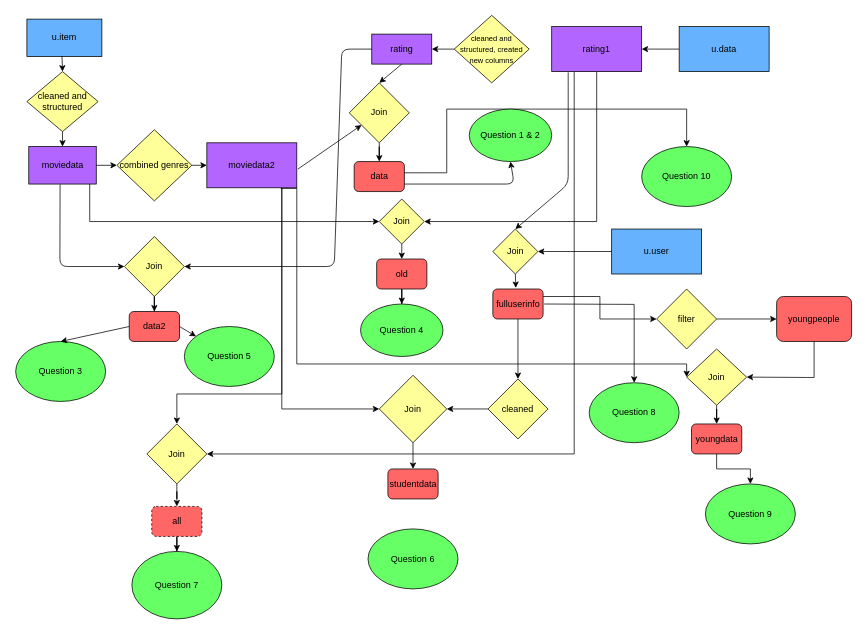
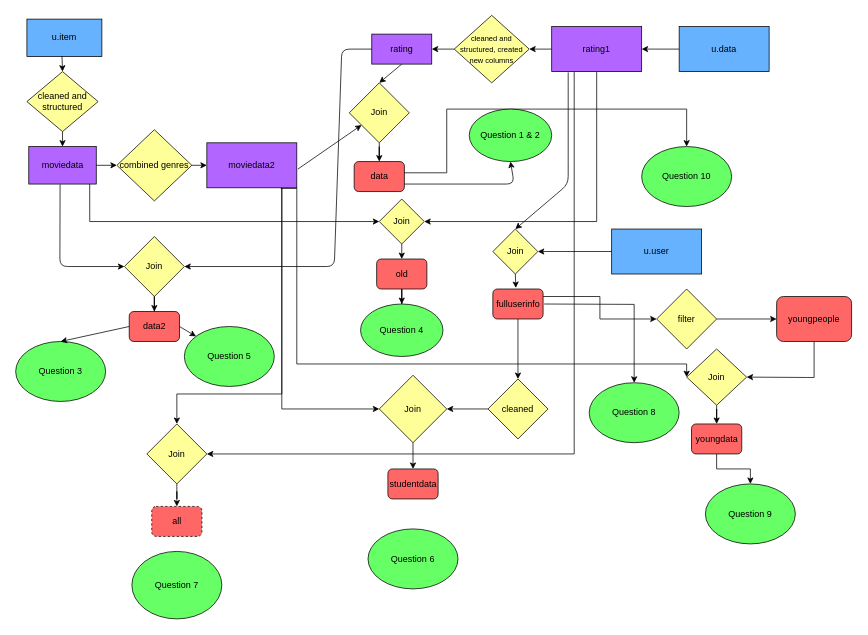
  <mxCell id="0" />
  <mxCell id="1" parent="0" />
  <mxCell id="2" value="cleaned and structured" style="rhombus;whiteSpace=wrap;html=1;fillColor=#FFFF99;" vertex="1" parent="1"><mxGeometry x="35" y="95" width="95" height="80" as="geometry" /></mxCell>
  <mxCell id="3" value="u.item" style="rounded=0;whiteSpace=wrap;html=1;fillColor=#66B2FF;" vertex="1" parent="1"><mxGeometry x="35" y="25" width="100" height="50" as="geometry" /></mxCell>
  <mxCell id="4" style="edgeStyle=orthogonalEdgeStyle;rounded=0;orthogonalLoop=1;jettySize=auto;html=1;exitX=0.903;exitY=0.982;exitDx=0;exitDy=0;entryX=0;entryY=0.5;entryDx=0;entryDy=0;exitPerimeter=0;" edge="1" parent="1" source="5" target="33"><mxGeometry relative="1" as="geometry"><Array as="points"><mxPoint x="119" y="295" /></Array></mxGeometry></mxCell>
  <mxCell id="5" value="moviedata" style="rounded=0;whiteSpace=wrap;html=1;fillColor=#B266FF;" vertex="1" parent="1"><mxGeometry x="37.5" y="195" width="90" height="50" as="geometry" /></mxCell>
  <mxCell id="6" value="" style="endArrow=classic;html=1;exitX=0.468;exitY=0.985;exitDx=0;exitDy=0;exitPerimeter=0;entryX=0.5;entryY=0;entryDx=0;entryDy=0;" edge="1" parent="1" source="3" target="2"><mxGeometry width="50" height="50" relative="1" as="geometry"><mxPoint x="245" y="125" as="sourcePoint" /><mxPoint x="295" y="75" as="targetPoint" /></mxGeometry></mxCell>
  <mxCell id="7" style="edgeStyle=orthogonalEdgeStyle;rounded=0;orthogonalLoop=1;jettySize=auto;html=1;entryX=0;entryY=0.5;entryDx=0;entryDy=0;" edge="1" parent="1" source="10" target="47"><mxGeometry relative="1" as="geometry"><Array as="points"><mxPoint x="375" y="545" /><mxPoint x="505" y="545" /></Array></mxGeometry></mxCell>
  <mxCell id="8" style="edgeStyle=orthogonalEdgeStyle;rounded=0;orthogonalLoop=1;jettySize=auto;html=1;" edge="1" parent="1" source="10" target="51"><mxGeometry relative="1" as="geometry"><Array as="points"><mxPoint x="375" y="525" /><mxPoint x="235" y="525" /></Array></mxGeometry></mxCell>
  <mxCell id="9" style="edgeStyle=orthogonalEdgeStyle;rounded=0;orthogonalLoop=1;jettySize=auto;html=1;exitX=0.821;exitY=1.013;exitDx=0;exitDy=0;exitPerimeter=0;entryX=0;entryY=0.5;entryDx=0;entryDy=0;" edge="1" parent="1" source="10" target="58"><mxGeometry relative="1" as="geometry"><mxPoint x="945" y="495" as="targetPoint" /><Array as="points"><mxPoint x="395" y="251" /><mxPoint x="395" y="485" /><mxPoint x="915" y="485" /></Array></mxGeometry></mxCell>
  <mxCell id="10" value="" style="rounded=0;whiteSpace=wrap;html=1;fillColor=#B266FF;" vertex="1" parent="1"><mxGeometry x="275" y="190" width="120" height="60" as="geometry" /></mxCell>
  <mxCell id="11" value="moviedata2" style="text;html=1;strokeColor=none;fillColor=none;align=center;verticalAlign=middle;whiteSpace=wrap;rounded=0;" vertex="1" parent="1"><mxGeometry x="315" y="210" width="40" height="20" as="geometry" /></mxCell>
  <mxCell id="12" value="" style="endArrow=classic;html=1;entryX=0;entryY=0.5;entryDx=0;entryDy=0;" edge="1" parent="1" source="5" target="17"><mxGeometry width="50" height="50" relative="1" as="geometry"><mxPoint x="375" y="215" as="sourcePoint" /><mxPoint x="425" y="165" as="targetPoint" /></mxGeometry></mxCell>
  <mxCell id="13" style="edgeStyle=orthogonalEdgeStyle;rounded=0;orthogonalLoop=1;jettySize=auto;html=1;exitX=0.5;exitY=1;exitDx=0;exitDy=0;entryX=1;entryY=0.5;entryDx=0;entryDy=0;" edge="1" parent="1" source="61" target="33"><mxGeometry relative="1" as="geometry"><mxPoint x="794.952" y="335" as="targetPoint" /></mxGeometry></mxCell>
  <mxCell id="14" style="edgeStyle=orthogonalEdgeStyle;rounded=0;orthogonalLoop=1;jettySize=auto;html=1;entryX=1;entryY=0.5;entryDx=0;entryDy=0;" edge="1" parent="1" source="61" target="51"><mxGeometry relative="1" as="geometry"><mxPoint x="785" y="485" as="targetPoint" /><Array as="points"><mxPoint x="765" y="605" /></Array></mxGeometry></mxCell>
  <mxCell id="15" value="rating" style="rounded=0;whiteSpace=wrap;html=1;fillColor=#B266FF;" vertex="1" parent="1"><mxGeometry x="495" y="45" width="80" height="40" as="geometry" /></mxCell>
  <mxCell id="16" style="edgeStyle=orthogonalEdgeStyle;rounded=0;orthogonalLoop=1;jettySize=auto;html=1;exitX=0.5;exitY=1;exitDx=0;exitDy=0;entryX=0.5;entryY=0;entryDx=0;entryDy=0;" edge="1" parent="1" source="2" target="5"><mxGeometry relative="1" as="geometry" /></mxCell>
  <mxCell id="17" value="combined genres" style="rhombus;whiteSpace=wrap;html=1;fillColor=#FFFF99;" vertex="1" parent="1"><mxGeometry x="155" y="172.5" width="100" height="95" as="geometry" /></mxCell>
  <mxCell id="18" value="" style="endArrow=classic;html=1;exitX=1;exitY=0.5;exitDx=0;exitDy=0;entryX=0;entryY=0.5;entryDx=0;entryDy=0;" edge="1" parent="1" source="17" target="10"><mxGeometry width="50" height="50" relative="1" as="geometry"><mxPoint x="315" y="215" as="sourcePoint" /><mxPoint x="365" y="165" as="targetPoint" /></mxGeometry></mxCell>
  <mxCell id="19" value="&lt;font style=&quot;font-size: 10px&quot;&gt;cleaned and structured, created new columns&lt;/font&gt;" style="rhombus;whiteSpace=wrap;html=1;fillColor=#FFFF99;" vertex="1" parent="1"><mxGeometry x="605" y="20" width="100" height="90" as="geometry" /></mxCell>
+ <mxCell id="20" value="" style="endArrow=classic;html=1;exitX=0;exitY=0.5;exitDx=0;exitDy=0;entryX=1;entryY=0.5;entryDx=0;entryDy=0;" edge="1" parent="1" source="61" target="19"><mxGeometry width="50" height="50" relative="1" as="geometry"><mxPoint x="415" y="215" as="sourcePoint" /><mxPoint x="465" y="165" as="targetPoint" /></mxGeometry></mxCell>
  <mxCell id="21" value="" style="endArrow=classic;html=1;entryX=1;entryY=0.5;entryDx=0;entryDy=0;exitX=0;exitY=0.5;exitDx=0;exitDy=0;" edge="1" parent="1" source="19" target="15"><mxGeometry width="50" height="50" relative="1" as="geometry"><mxPoint x="415" y="215" as="sourcePoint" /><mxPoint x="465" y="165" as="targetPoint" /></mxGeometry></mxCell>
  <mxCell id="22" style="edgeStyle=orthogonalEdgeStyle;rounded=0;orthogonalLoop=1;jettySize=auto;html=1;entryX=0.5;entryY=0;entryDx=0;entryDy=0;exitX=0.5;exitY=0;exitDx=0;exitDy=0;" edge="1" parent="1" source="63" target="60"><mxGeometry relative="1" as="geometry"><mxPoint x="915" y="265" as="targetPoint" /><Array as="points"><mxPoint x="595" y="230" /><mxPoint x="595" y="145" /><mxPoint x="915" y="145" /></Array></mxGeometry></mxCell>
  <mxCell id="23" style="edgeStyle=orthogonalEdgeStyle;rounded=0;orthogonalLoop=1;jettySize=auto;html=1;" edge="1" parent="1" source="24" target="63"><mxGeometry relative="1" as="geometry" /></mxCell>
  <mxCell id="24" value="Join" style="rhombus;whiteSpace=wrap;html=1;fillColor=#FFFF99;" vertex="1" parent="1"><mxGeometry x="465" y="110" width="80" height="80" as="geometry" /></mxCell>
  <mxCell id="25" value="" style="endArrow=classic;html=1;exitX=1.012;exitY=0.584;exitDx=0;exitDy=0;exitPerimeter=0;" edge="1" parent="1" source="10" target="24"><mxGeometry width="50" height="50" relative="1" as="geometry"><mxPoint x="415" y="255" as="sourcePoint" /><mxPoint x="465" y="205" as="targetPoint" /></mxGeometry></mxCell>
  <mxCell id="26" value="" style="endArrow=classic;html=1;exitX=0.5;exitY=1;exitDx=0;exitDy=0;entryX=0.5;entryY=0;entryDx=0;entryDy=0;" edge="1" parent="1" source="15" target="24"><mxGeometry width="50" height="50" relative="1" as="geometry"><mxPoint x="415" y="255" as="sourcePoint" /><mxPoint x="535" y="180" as="targetPoint" /></mxGeometry></mxCell>
  <mxCell id="27" value="Question 1 &amp;amp; 2" style="ellipse;whiteSpace=wrap;html=1;fillColor=#66FF66;" vertex="1" parent="1"><mxGeometry x="625" y="145" width="110" height="70" as="geometry" /></mxCell>
  <mxCell id="28" style="edgeStyle=orthogonalEdgeStyle;rounded=0;orthogonalLoop=1;jettySize=auto;html=1;entryX=0.5;entryY=0;entryDx=0;entryDy=0;" edge="1" parent="1" source="73" target="62"><mxGeometry relative="1" as="geometry" /></mxCell>
  <mxCell id="29" value="" style="endArrow=classic;html=1;exitX=0.464;exitY=1.01;exitDx=0;exitDy=0;exitPerimeter=0;entryX=0;entryY=0.5;entryDx=0;entryDy=0;" edge="1" parent="1" source="5" target="73"><mxGeometry width="50" height="50" relative="1" as="geometry"><mxPoint x="355" y="355" as="sourcePoint" /><mxPoint x="405" y="305" as="targetPoint" /><Array as="points"><mxPoint x="79" y="355" /></Array></mxGeometry></mxCell>
  <mxCell id="30" value="" style="endArrow=classic;html=1;exitX=0;exitY=0.5;exitDx=0;exitDy=0;entryX=1;entryY=0.5;entryDx=0;entryDy=0;" edge="1" parent="1" source="15" target="73"><mxGeometry width="50" height="50" relative="1" as="geometry"><mxPoint x="355" y="355" as="sourcePoint" /><mxPoint x="405" y="305" as="targetPoint" /><Array as="points"><mxPoint x="455" y="65" /><mxPoint x="445" y="355" /></Array></mxGeometry></mxCell>
  <mxCell id="31" value="Question 3" style="ellipse;whiteSpace=wrap;html=1;fillColor=#66FF66;" vertex="1" parent="1"><mxGeometry x="20" y="455" width="120" height="80" as="geometry" /></mxCell>
  <mxCell id="32" value="" style="endArrow=classic;html=1;exitX=0;exitY=0.5;exitDx=0;exitDy=0;entryX=0.5;entryY=0;entryDx=0;entryDy=0;" edge="1" parent="1" source="62" target="31"><mxGeometry width="50" height="50" relative="1" as="geometry"><mxPoint x="355" y="495" as="sourcePoint" /><mxPoint x="405" y="445" as="targetPoint" /></mxGeometry></mxCell>
  <mxCell id="33" value="Join" style="rhombus;whiteSpace=wrap;html=1;fillColor=#FFFF99;" vertex="1" parent="1"><mxGeometry x="505" y="265" width="60" height="60" as="geometry" /></mxCell>
  <mxCell id="34" value="Question 4" style="ellipse;whiteSpace=wrap;html=1;fillColor=#66FF66;" vertex="1" parent="1"><mxGeometry x="480" y="405" width="110" height="70" as="geometry" /></mxCell>
  <mxCell id="35" value="" style="endArrow=classic;html=1;exitX=0.5;exitY=1;exitDx=0;exitDy=0;entryX=0.5;entryY=0;entryDx=0;entryDy=0;" edge="1" parent="1" source="33" target="66"><mxGeometry width="50" height="50" relative="1" as="geometry"><mxPoint x="555" y="405" as="sourcePoint" /><mxPoint x="605" y="355" as="targetPoint" /></mxGeometry></mxCell>
  <mxCell id="36" value="Question 5" style="ellipse;whiteSpace=wrap;html=1;fillColor=#66FF66;" vertex="1" parent="1"><mxGeometry x="245" y="435" width="120" height="80" as="geometry" /></mxCell>
  <mxCell id="37" value="" style="endArrow=classic;html=1;exitX=1;exitY=0.5;exitDx=0;exitDy=0;" edge="1" parent="1" source="62" target="36"><mxGeometry width="50" height="50" relative="1" as="geometry"><mxPoint x="405" y="495" as="sourcePoint" /><mxPoint x="455" y="445" as="targetPoint" /></mxGeometry></mxCell>
  <mxCell id="38" value="u.user" style="rounded=0;whiteSpace=wrap;html=1;fillColor=#66B2FF;" vertex="1" parent="1"><mxGeometry x="815" y="305" width="120" height="60" as="geometry" /></mxCell>
  <mxCell id="39" style="edgeStyle=orthogonalEdgeStyle;rounded=0;orthogonalLoop=1;jettySize=auto;html=1;" edge="1" parent="1" target="53"><mxGeometry relative="1" as="geometry"><mxPoint x="725" y="405" as="sourcePoint" /></mxGeometry></mxCell>
  <mxCell id="40" style="edgeStyle=orthogonalEdgeStyle;rounded=0;orthogonalLoop=1;jettySize=auto;html=1;entryX=0;entryY=0.5;entryDx=0;entryDy=0;exitX=1;exitY=0.25;exitDx=0;exitDy=0;" edge="1" parent="1" source="67" target="55"><mxGeometry relative="1" as="geometry" /></mxCell>
  <mxCell id="41" value="Join" style="rhombus;whiteSpace=wrap;html=1;fillColor=#FFFF99;" vertex="1" parent="1"><mxGeometry x="656.5" y="305" width="60" height="60" as="geometry" /></mxCell>
  <mxCell id="42" value="" style="endArrow=classic;html=1;exitX=0;exitY=0.5;exitDx=0;exitDy=0;entryX=1;entryY=0.5;entryDx=0;entryDy=0;" edge="1" parent="1" source="38" target="41"><mxGeometry width="50" height="50" relative="1" as="geometry"><mxPoint x="675" y="405" as="sourcePoint" /><mxPoint x="725" y="355" as="targetPoint" /></mxGeometry></mxCell>
  <mxCell id="43" value="" style="endArrow=classic;html=1;entryX=0.5;entryY=0;entryDx=0;entryDy=0;" edge="1" parent="1" target="41"><mxGeometry width="50" height="50" relative="1" as="geometry"><mxPoint x="757" y="96" as="sourcePoint" /><mxPoint x="775" y="125" as="targetPoint" /><Array as="points"><mxPoint x="757" y="105" /><mxPoint x="757" y="215" /><mxPoint x="757" y="245" /></Array></mxGeometry></mxCell>
  <mxCell id="44" style="edgeStyle=orthogonalEdgeStyle;rounded=0;orthogonalLoop=1;jettySize=auto;html=1;entryX=1;entryY=0.5;entryDx=0;entryDy=0;" edge="1" parent="1" source="45" target="47"><mxGeometry relative="1" as="geometry" /></mxCell>
  <mxCell id="45" value="cleaned" style="rhombus;whiteSpace=wrap;html=1;fillColor=#FFFF99;" vertex="1" parent="1"><mxGeometry x="650" y="505" width="80" height="80" as="geometry" /></mxCell>
  <mxCell id="46" value="" style="endArrow=classic;html=1;exitX=0.5;exitY=1;exitDx=0;exitDy=0;" edge="1" parent="1" source="67" target="45"><mxGeometry width="50" height="50" relative="1" as="geometry"><mxPoint x="675" y="545" as="sourcePoint" /><mxPoint x="725" y="495" as="targetPoint" /></mxGeometry></mxCell>
  <mxCell id="47" value="Join" style="rhombus;whiteSpace=wrap;html=1;fillColor=#FFFF99;" vertex="1" parent="1"><mxGeometry x="505" y="500" width="90" height="90" as="geometry" /></mxCell>
  <mxCell id="48" value="Question 6" style="ellipse;whiteSpace=wrap;html=1;fillColor=#66FF66;" vertex="1" parent="1"><mxGeometry x="490" y="705" width="120" height="80" as="geometry" /></mxCell>
  <mxCell id="49" value="" style="endArrow=classic;html=1;entryX=0.5;entryY=0;entryDx=0;entryDy=0;exitX=0.5;exitY=1;exitDx=0;exitDy=0;" edge="1" parent="1" source="47" target="74"><mxGeometry width="50" height="50" relative="1" as="geometry"><mxPoint x="546" y="594" as="sourcePoint" /><mxPoint x="650" y="587" as="targetPoint" /></mxGeometry></mxCell>
  <mxCell id="50" style="edgeStyle=orthogonalEdgeStyle;rounded=0;orthogonalLoop=1;jettySize=auto;html=1;entryX=0.5;entryY=0;entryDx=0;entryDy=0;" edge="1" parent="1" source="51" target="72"><mxGeometry relative="1" as="geometry" /></mxCell>
  <mxCell id="51" value="Join" style="rhombus;whiteSpace=wrap;html=1;fillColor=#FFFF99;" vertex="1" parent="1"><mxGeometry x="195" y="565" width="80" height="80" as="geometry" /></mxCell>
  <mxCell id="52" value="Question 7" style="ellipse;whiteSpace=wrap;html=1;fillColor=#66FF66;" vertex="1" parent="1"><mxGeometry x="175" y="735" width="120" height="90" as="geometry" /></mxCell>
  <mxCell id="53" value="Question 8" style="ellipse;whiteSpace=wrap;html=1;fillColor=#66FF66;" vertex="1" parent="1"><mxGeometry x="785" y="510" width="120" height="80" as="geometry" /></mxCell>
  <mxCell id="54" style="edgeStyle=orthogonalEdgeStyle;rounded=0;orthogonalLoop=1;jettySize=auto;html=1;" edge="1" parent="1" source="55" target="75"><mxGeometry relative="1" as="geometry"><mxPoint x="995" y="425" as="targetPoint" /></mxGeometry></mxCell>
  <mxCell id="55" value="filter" style="rhombus;whiteSpace=wrap;html=1;fillColor=#FFFF99;" vertex="1" parent="1"><mxGeometry x="875" y="385" width="80" height="80" as="geometry" /></mxCell>
  <mxCell id="56" style="edgeStyle=orthogonalEdgeStyle;rounded=0;orthogonalLoop=1;jettySize=auto;html=1;entryX=1;entryY=0.5;entryDx=0;entryDy=0;exitX=0.5;exitY=1;exitDx=0;exitDy=0;" edge="1" parent="1" source="75" target="58"><mxGeometry relative="1" as="geometry"><mxPoint x="1085" y="455" as="sourcePoint" /><Array as="points"><mxPoint x="1075" y="503" /><mxPoint x="1085" y="503" /></Array></mxGeometry></mxCell>
  <mxCell id="57" style="edgeStyle=orthogonalEdgeStyle;rounded=0;orthogonalLoop=1;jettySize=auto;html=1;entryX=0.5;entryY=0;entryDx=0;entryDy=0;" edge="1" parent="1" source="58" target="70"><mxGeometry relative="1" as="geometry" /></mxCell>
  <mxCell id="58" value="Join" style="rhombus;whiteSpace=wrap;html=1;fillColor=#FFFF99;" vertex="1" parent="1"><mxGeometry x="915" y="465" width="80" height="75" as="geometry" /></mxCell>
  <mxCell id="59" value="Question 9" style="ellipse;whiteSpace=wrap;html=1;fillColor=#66FF66;" vertex="1" parent="1"><mxGeometry x="940" y="645" width="120" height="80" as="geometry" /></mxCell>
  <mxCell id="60" value="Question 10" style="ellipse;whiteSpace=wrap;html=1;fillColor=#66FF66;" vertex="1" parent="1"><mxGeometry x="855" y="195" width="120" height="80" as="geometry" /></mxCell>
  <mxCell id="61" value="rating1" style="rounded=0;whiteSpace=wrap;html=1;fillColor=#B266FF;" vertex="1" parent="1"><mxGeometry x="735" y="35" width="120" height="60" as="geometry" /></mxCell>
  <mxCell id="62" value="data2" style="rounded=1;whiteSpace=wrap;html=1;fillColor=#FF6666;" vertex="1" parent="1"><mxGeometry x="171.5" y="415" width="67" height="40" as="geometry" /></mxCell>
  <mxCell id="63" value="data" style="rounded=1;whiteSpace=wrap;html=1;fillColor=#FF6666;" vertex="1" parent="1"><mxGeometry x="471.5" y="215" width="67" height="40" as="geometry" /></mxCell>
  <mxCell id="64" value="" style="endArrow=classic;html=1;entryX=0.5;entryY=1;entryDx=0;entryDy=0;exitX=1;exitY=0.75;exitDx=0;exitDy=0;" edge="1" parent="1" source="63" target="27"><mxGeometry width="50" height="50" relative="1" as="geometry"><mxPoint x="545" y="245" as="sourcePoint" /><mxPoint x="685" y="245" as="targetPoint" /><Array as="points"><mxPoint x="685" y="245" /></Array></mxGeometry></mxCell>
  <mxCell id="65" style="edgeStyle=orthogonalEdgeStyle;rounded=0;orthogonalLoop=1;jettySize=auto;html=1;entryX=0.5;entryY=0;entryDx=0;entryDy=0;" edge="1" parent="1" source="66" target="34"><mxGeometry relative="1" as="geometry" /></mxCell>
  <mxCell id="66" value="old" style="rounded=1;whiteSpace=wrap;html=1;fillColor=#FF6666;" vertex="1" parent="1"><mxGeometry x="501.5" y="345" width="67" height="40" as="geometry" /></mxCell>
  <mxCell id="67" value="fulluserinfo" style="rounded=1;whiteSpace=wrap;html=1;fillColor=#FF6666;" vertex="1" parent="1"><mxGeometry x="656.5" y="385" width="67" height="40" as="geometry" /></mxCell>
  <mxCell id="68" value="" style="endArrow=classic;html=1;exitX=0.5;exitY=1;exitDx=0;exitDy=0;entryX=0.458;entryY=-0.035;entryDx=0;entryDy=0;entryPerimeter=0;" edge="1" parent="1" source="41" target="67"><mxGeometry width="50" height="50" relative="1" as="geometry"><mxPoint x="655" y="375" as="sourcePoint" /><mxPoint x="705" y="325" as="targetPoint" /></mxGeometry></mxCell>
  <mxCell id="69" style="edgeStyle=orthogonalEdgeStyle;rounded=0;orthogonalLoop=1;jettySize=auto;html=1;entryX=0.5;entryY=0;entryDx=0;entryDy=0;" edge="1" parent="1" source="70" target="59"><mxGeometry relative="1" as="geometry" /></mxCell>
  <mxCell id="70" value="youngdata" style="rounded=1;whiteSpace=wrap;html=1;fillColor=#FF6666;" vertex="1" parent="1"><mxGeometry x="921.5" y="565" width="67" height="40" as="geometry" /></mxCell>
- <mxCell id="71" style="edgeStyle=orthogonalEdgeStyle;rounded=0;orthogonalLoop=1;jettySize=auto;html=1;" edge="1" parent="1" source="72" target="52"><mxGeometry relative="1" as="geometry" /></mxCell>
  <mxCell id="72" value="all" style="rounded=1;whiteSpace=wrap;html=1;fillColor=#FF6666;dashed=1;" vertex="1" parent="1"><mxGeometry x="201.5" y="675" width="67" height="40" as="geometry" /></mxCell>
  <mxCell id="73" value="Join" style="rhombus;whiteSpace=wrap;html=1;fillColor=#FFFF99;" vertex="1" parent="1"><mxGeometry x="165" y="315" width="80" height="80" as="geometry" /></mxCell>
  <mxCell id="74" value="studentdata" style="rounded=1;whiteSpace=wrap;html=1;fillColor=#FF6666;" vertex="1" parent="1"><mxGeometry x="516.5" y="625" width="67" height="40" as="geometry" /></mxCell>
  <mxCell id="75" value="youngpeople" style="rounded=1;whiteSpace=wrap;html=1;fillColor=#FF6666;" vertex="1" parent="1"><mxGeometry x="1035" y="395" width="100" height="60" as="geometry" /></mxCell>
  <mxCell id="76" style="edgeStyle=orthogonalEdgeStyle;rounded=0;orthogonalLoop=1;jettySize=auto;html=1;entryX=1;entryY=0.5;entryDx=0;entryDy=0;" edge="1" parent="1" source="77" target="61"><mxGeometry relative="1" as="geometry" /></mxCell>
  <mxCell id="77" value="u.data" style="rounded=0;whiteSpace=wrap;html=1;fillColor=#66B2FF;" vertex="1" parent="1"><mxGeometry x="905" y="35" width="120" height="60" as="geometry" /></mxCell>
